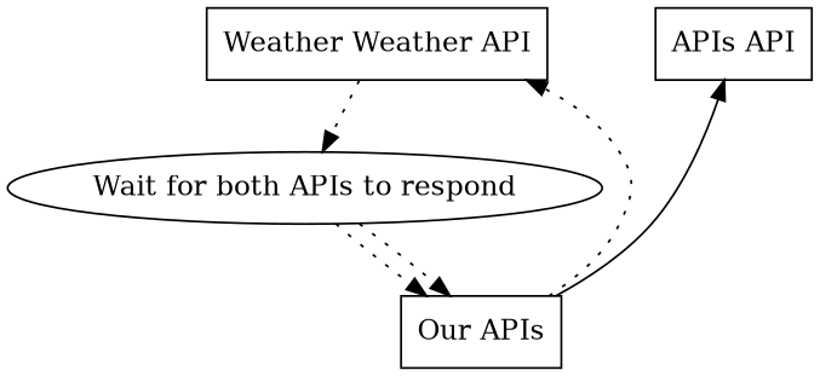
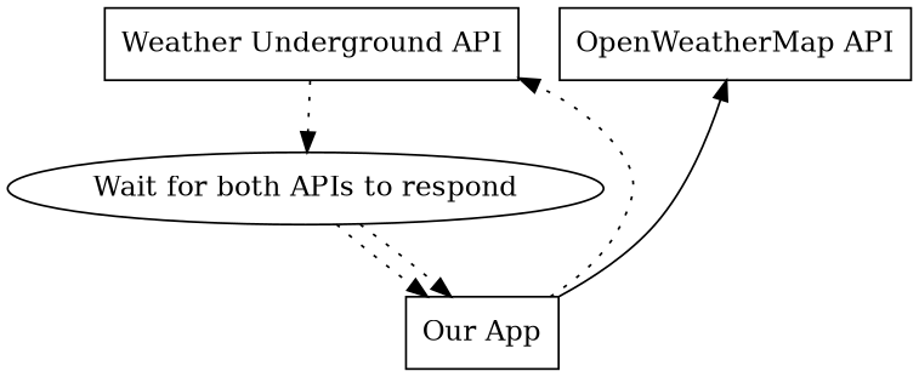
  digraph {
    node [shape=box]
    edge [style=dotted]
-   n1 [label="Weather Weather API"]
-   n2 [label="APIs API"]
+   n1 [label="Weather Underground API"]
+   n2 [label="OpenWeatherMap API"]
    n3 [label="Wait for both APIs to respond" shape=""]
-   n4 [label="Our APIs"]
+   n4 [label="Our App"]
    subgraph sub_1 {
      rank=same
      n1
      n2
    }
    n1 -> n3
    n3 -> n4
    n3 -> n4
    n4 -> n1
    n4 -> n2 [style=""]
  }
